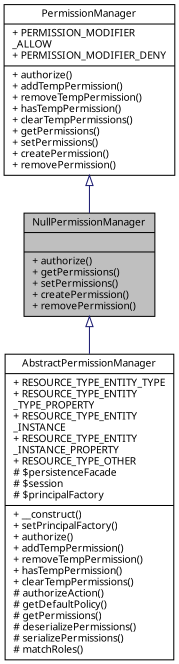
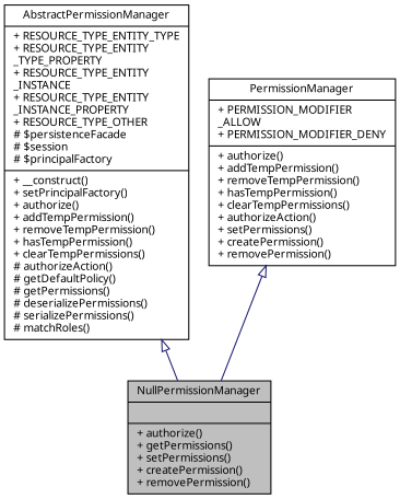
  digraph {
    fontname="Noto Sans"
    node [color=black fillcolor=white fontname="Noto Sans" fontsize=10 shape=record style=filled]
    edge [arrowtail=onormal color=midnightblue dir=back fontname="Noto Sans" fontsize=10 labelfontname=Helvetica labelfontsize=10 style=solid]
    n1 [fillcolor=grey75 fontcolor=black height=0.2 label="{NullPermissionManager\n||+ authorize()\l+ getPermissions()\l+ setPermissions()\l+ createPermission()\l+ removePermission()\l}" width=0.4]
    n2 [height=0.2 label="{AbstractPermissionManager\n|+ RESOURCE_TYPE_ENTITY_TYPE\l+ RESOURCE_TYPE_ENTITY\l_TYPE_PROPERTY\l+ RESOURCE_TYPE_ENTITY\l_INSTANCE\l+ RESOURCE_TYPE_ENTITY\l_INSTANCE_PROPERTY\l+ RESOURCE_TYPE_OTHER\l# $persistenceFacade\l# $session\l# $principalFactory\l|+ __construct()\l+ setPrincipalFactory()\l+ authorize()\l+ addTempPermission()\l+ removeTempPermission()\l+ hasTempPermission()\l+ clearTempPermissions()\l# authorizeAction()\l# getDefaultPolicy()\l# getPermissions()\l# deserializePermissions()\l# serializePermissions()\l# matchRoles()\l}" width=0.4]
-   n3 [height=0.2 label="{PermissionManager\n|+ PERMISSION_MODIFIER\l_ALLOW\l+ PERMISSION_MODIFIER_DENY\l|+ authorize()\l+ addTempPermission()\l+ removeTempPermission()\l+ hasTempPermission()\l+ clearTempPermissions()\l+ getPermissions()\l+ setPermissions()\l+ createPermission()\l+ removePermission()\l}" width=0.4]
-   n1 -> n2
+   n3 [height=0.2 label="{PermissionManager\n|+ PERMISSION_MODIFIER\l_ALLOW\l+ PERMISSION_MODIFIER_DENY\l|+ authorize()\l+ addTempPermission()\l+ removeTempPermission()\l+ hasTempPermission()\l+ clearTempPermissions()\l+ authorizeAction()\l+ setPermissions()\l+ createPermission()\l+ removePermission()\l}" width=0.4]
+   n2 -> n1
    n3 -> n1
  }
